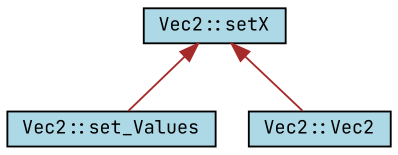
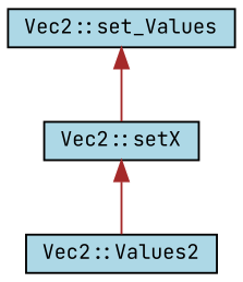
  digraph {
    fontname="JetBrains Mono"
    rankdir=TB
    node [color=black fillcolor=lightblue fontname="JetBrains Mono" fontsize=10 shape=record style=filled]
    edge [color=brown dir=back fontname="JetBrains Mono" fontsize=10 labelfontname=Helvetica labelfontsize=10 style=solid]
    n1 [fontcolor=black height=0.2 label="Vec2::setX" width=0.4]
    n2 [height=0.2 label="Vec2::set_Values" width=0.4]
-   n3 [height=0.2 label="Vec2::Vec2" width=0.4]
-   n1 -> n2
+   n3 [height=0.2 label="Vec2::Values2" width=0.4]
+   n2 -> n1
    n1 -> n3
  }
